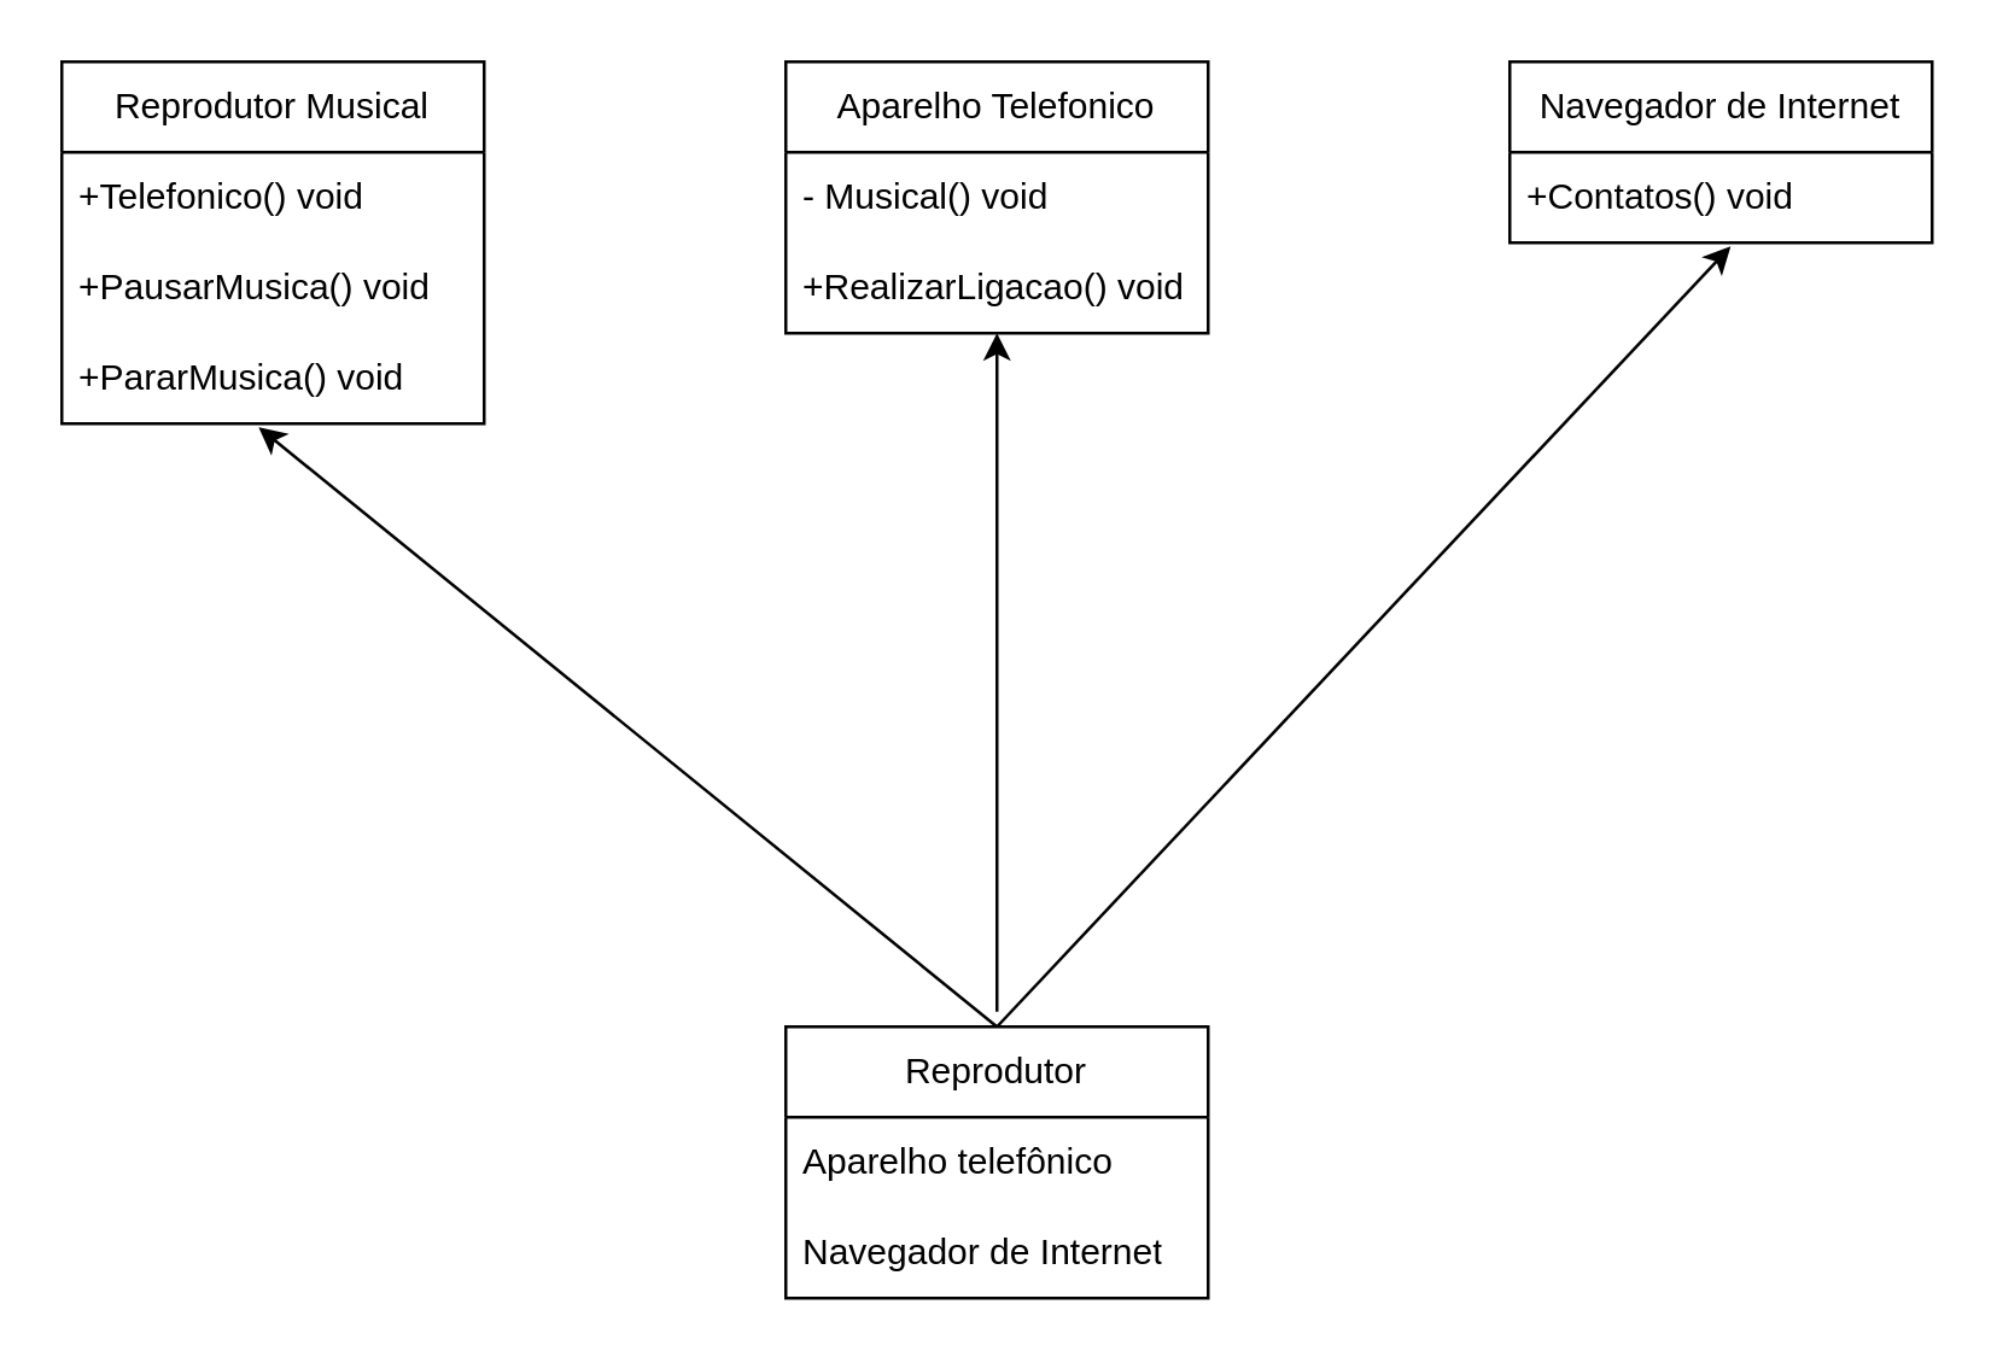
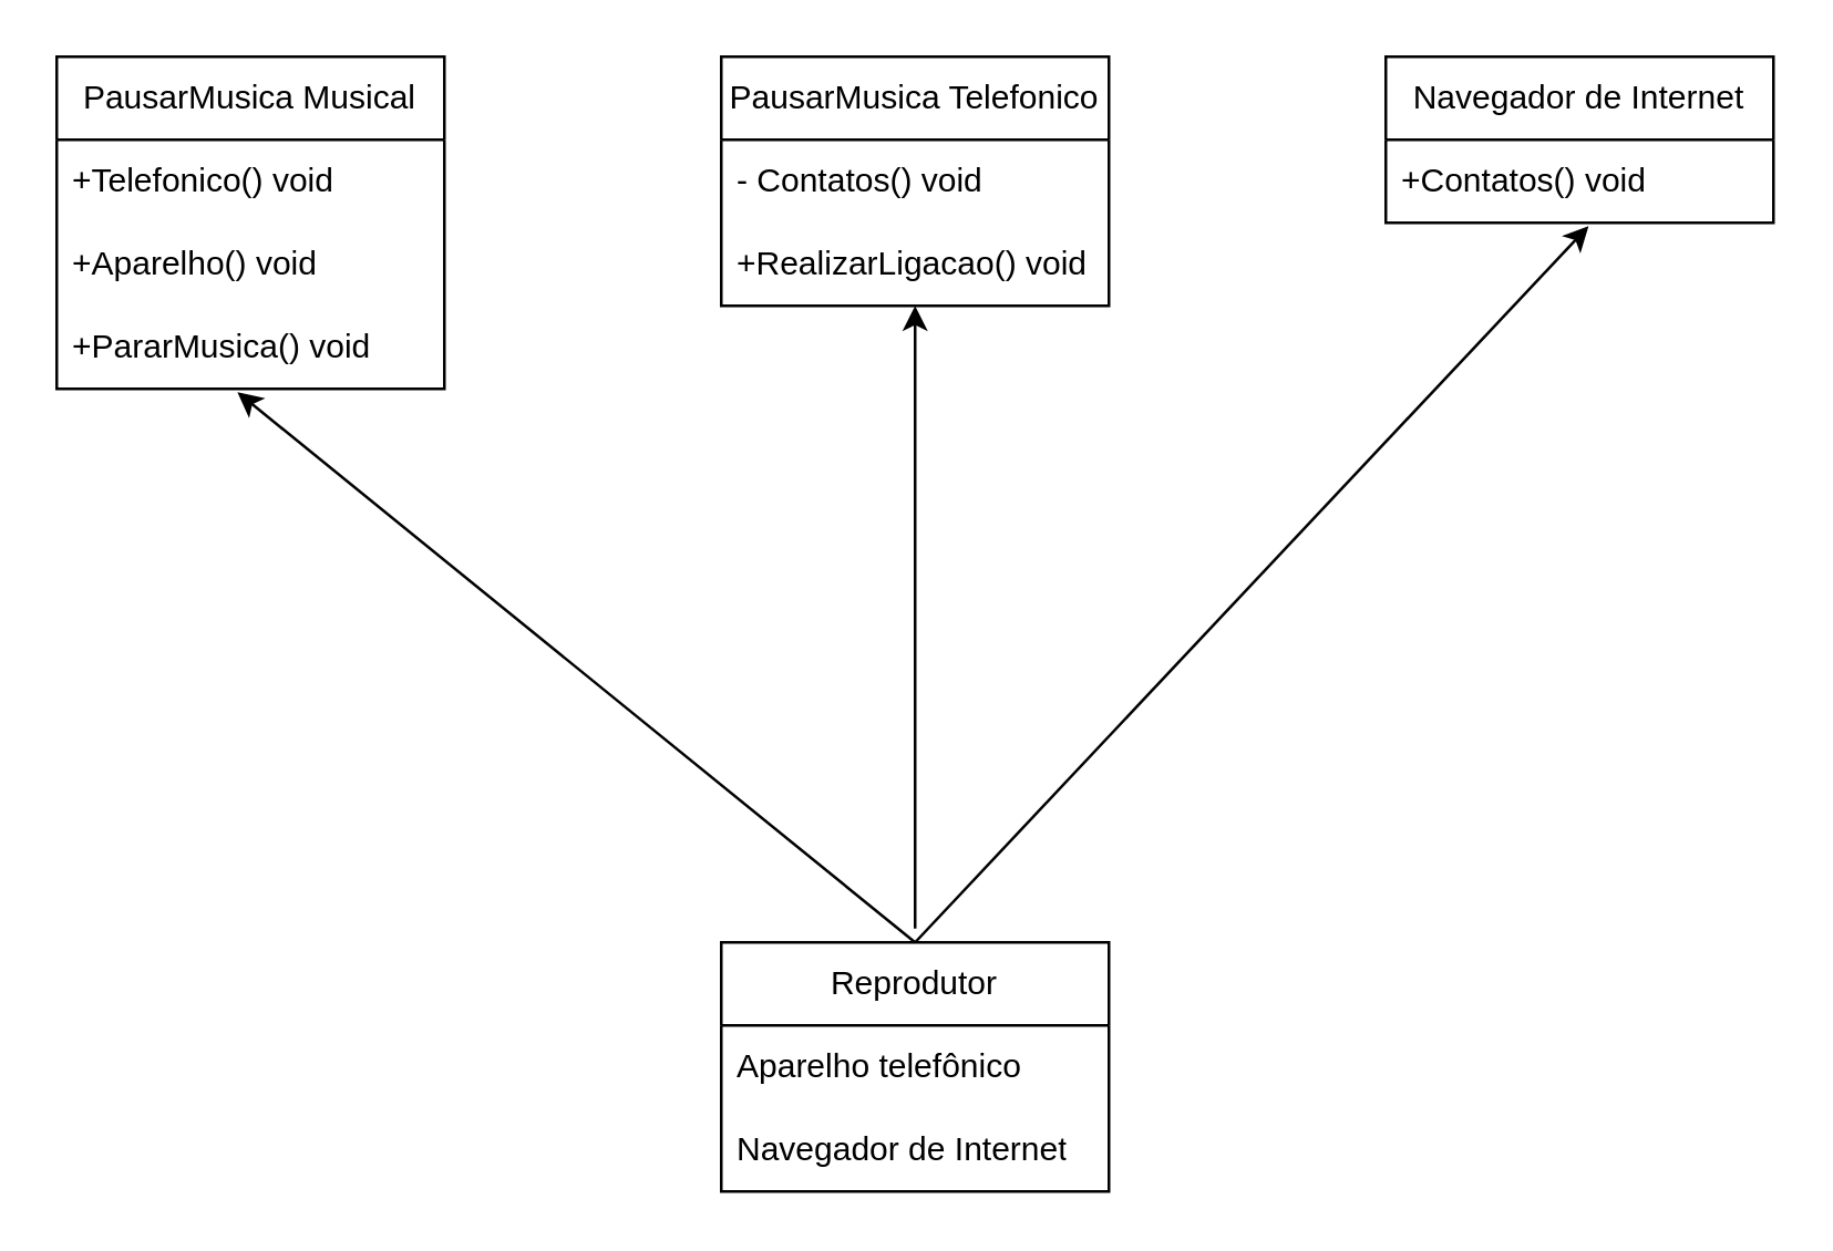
  <mxCell id="0" />
  <mxCell id="1" parent="0" />
  <mxCell id="2" value="Reprodutor" style="swimlane;fontStyle=0;childLayout=stackLayout;horizontal=1;startSize=30;horizontalStack=0;resizeParent=1;resizeParentMax=0;resizeLast=0;collapsible=1;marginBottom=0;whiteSpace=wrap;html=1;" vertex="1" parent="1"><mxGeometry x="260" y="340" width="140" height="90" as="geometry" /></mxCell>
  <mxCell id="3" value="Aparelho telefônico" style="text;strokeColor=none;fillColor=none;align=left;verticalAlign=middle;spacingLeft=4;spacingRight=4;overflow=hidden;points=[[0,0.5],[1,0.5]];portConstraint=eastwest;rotatable=0;whiteSpace=wrap;html=1;" vertex="1" parent="2"><mxGeometry y="30" width="140" height="30" as="geometry" /></mxCell>
  <mxCell id="4" value="Navegador de Internet" style="text;strokeColor=none;fillColor=none;align=left;verticalAlign=middle;spacingLeft=4;spacingRight=4;overflow=hidden;points=[[0,0.5],[1,0.5]];portConstraint=eastwest;rotatable=0;whiteSpace=wrap;html=1;" vertex="1" parent="2"><mxGeometry y="60" width="140" height="30" as="geometry" /></mxCell>
- <mxCell id="5" value="Reprodutor Musical" style="swimlane;fontStyle=0;childLayout=stackLayout;horizontal=1;startSize=30;horizontalStack=0;resizeParent=1;resizeParentMax=0;resizeLast=0;collapsible=1;marginBottom=0;whiteSpace=wrap;html=1;" vertex="1" parent="1"><mxGeometry x="20" y="20" width="140" height="120" as="geometry" /></mxCell>
+ <mxCell id="5" value="PausarMusica Musical" style="swimlane;fontStyle=0;childLayout=stackLayout;horizontal=1;startSize=30;horizontalStack=0;resizeParent=1;resizeParentMax=0;resizeLast=0;collapsible=1;marginBottom=0;whiteSpace=wrap;html=1;" vertex="1" parent="1"><mxGeometry x="20" y="20" width="140" height="120" as="geometry" /></mxCell>
  <mxCell id="6" value="+Telefonico() void" style="text;strokeColor=none;fillColor=none;align=left;verticalAlign=middle;spacingLeft=4;spacingRight=4;overflow=hidden;points=[[0,0.5],[1,0.5]];portConstraint=eastwest;rotatable=0;whiteSpace=wrap;html=1;" vertex="1" parent="5"><mxGeometry y="30" width="140" height="30" as="geometry" /></mxCell>
- <mxCell id="7" value="+PausarMusica() void" style="text;strokeColor=none;fillColor=none;align=left;verticalAlign=middle;spacingLeft=4;spacingRight=4;overflow=hidden;points=[[0,0.5],[1,0.5]];portConstraint=eastwest;rotatable=0;whiteSpace=wrap;html=1;" vertex="1" parent="5"><mxGeometry y="60" width="140" height="30" as="geometry" /></mxCell>
+ <mxCell id="7" value="+Aparelho() void" style="text;strokeColor=none;fillColor=none;align=left;verticalAlign=middle;spacingLeft=4;spacingRight=4;overflow=hidden;points=[[0,0.5],[1,0.5]];portConstraint=eastwest;rotatable=0;whiteSpace=wrap;html=1;" vertex="1" parent="5"><mxGeometry y="60" width="140" height="30" as="geometry" /></mxCell>
  <mxCell id="8" value="+PararMusica() void" style="text;strokeColor=none;fillColor=none;align=left;verticalAlign=middle;spacingLeft=4;spacingRight=4;overflow=hidden;points=[[0,0.5],[1,0.5]];portConstraint=eastwest;rotatable=0;whiteSpace=wrap;html=1;" vertex="1" parent="5"><mxGeometry y="90" width="140" height="30" as="geometry" /></mxCell>
- <mxCell id="9" value="Aparelho Telefonico" style="swimlane;fontStyle=0;childLayout=stackLayout;horizontal=1;startSize=30;horizontalStack=0;resizeParent=1;resizeParentMax=0;resizeLast=0;collapsible=1;marginBottom=0;whiteSpace=wrap;html=1;" vertex="1" parent="1"><mxGeometry x="260" y="20" width="140" height="90" as="geometry" /></mxCell>
- <mxCell id="10" value="- Musical() void" style="text;strokeColor=none;fillColor=none;align=left;verticalAlign=middle;spacingLeft=4;spacingRight=4;overflow=hidden;points=[[0,0.5],[1,0.5]];portConstraint=eastwest;rotatable=0;whiteSpace=wrap;html=1;" vertex="1" parent="9"><mxGeometry y="30" width="140" height="30" as="geometry" /></mxCell>
+ <mxCell id="9" value="PausarMusica Telefonico" style="swimlane;fontStyle=0;childLayout=stackLayout;horizontal=1;startSize=30;horizontalStack=0;resizeParent=1;resizeParentMax=0;resizeLast=0;collapsible=1;marginBottom=0;whiteSpace=wrap;html=1;" vertex="1" parent="1"><mxGeometry x="260" y="20" width="140" height="90" as="geometry" /></mxCell>
+ <mxCell id="10" value="- Contatos() void" style="text;strokeColor=none;fillColor=none;align=left;verticalAlign=middle;spacingLeft=4;spacingRight=4;overflow=hidden;points=[[0,0.5],[1,0.5]];portConstraint=eastwest;rotatable=0;whiteSpace=wrap;html=1;" vertex="1" parent="9"><mxGeometry y="30" width="140" height="30" as="geometry" /></mxCell>
  <mxCell id="11" value="+RealizarLigacao() void" style="text;strokeColor=none;fillColor=none;align=left;verticalAlign=middle;spacingLeft=4;spacingRight=4;overflow=hidden;points=[[0,0.5],[1,0.5]];portConstraint=eastwest;rotatable=0;whiteSpace=wrap;html=1;" vertex="1" parent="9"><mxGeometry y="60" width="140" height="30" as="geometry" /></mxCell>
  <mxCell id="12" value="Navegador de Internet" style="swimlane;fontStyle=0;childLayout=stackLayout;horizontal=1;startSize=30;horizontalStack=0;resizeParent=1;resizeParentMax=0;resizeLast=0;collapsible=1;marginBottom=0;whiteSpace=wrap;html=1;" vertex="1" parent="1"><mxGeometry x="500" y="20" width="140" height="60" as="geometry" /></mxCell>
  <mxCell id="13" value="+Contatos() void" style="text;strokeColor=none;fillColor=none;align=left;verticalAlign=middle;spacingLeft=4;spacingRight=4;overflow=hidden;points=[[0,0.5],[1,0.5]];portConstraint=eastwest;rotatable=0;whiteSpace=wrap;html=1;" vertex="1" parent="12"><mxGeometry y="30" width="140" height="30" as="geometry" /></mxCell>
  <mxCell id="14" value="" style="endArrow=classic;html=1;rounded=0;entryX=0.414;entryY=1.16;entryDx=0;entryDy=0;entryPerimeter=0;" edge="1" parent="1"><mxGeometry width="50" height="50" relative="1" as="geometry"><mxPoint x="330" y="335" as="sourcePoint" /><mxPoint x="330" y="110" as="targetPoint" /></mxGeometry></mxCell>
  <mxCell id="15" value="" style="endArrow=classic;html=1;rounded=0;entryX=0.523;entryY=1.04;entryDx=0;entryDy=0;entryPerimeter=0;" edge="1" parent="1" target="13"><mxGeometry width="50" height="50" relative="1" as="geometry"><mxPoint x="330" y="340" as="sourcePoint" /><mxPoint x="380" y="290" as="targetPoint" /></mxGeometry></mxCell>
  <mxCell id="16" value="" style="endArrow=classic;html=1;rounded=0;entryX=0.466;entryY=1.04;entryDx=0;entryDy=0;entryPerimeter=0;" edge="1" parent="1" target="8"><mxGeometry width="50" height="50" relative="1" as="geometry"><mxPoint x="330" y="340" as="sourcePoint" /><mxPoint x="280" y="220" as="targetPoint" /></mxGeometry></mxCell>
